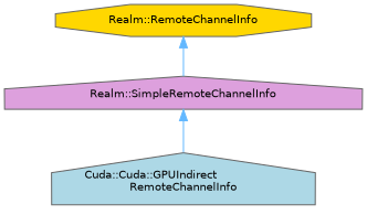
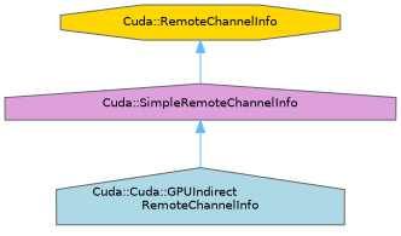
  digraph {
    node [color=gray40 fontname=Helvetica fontsize=10 shape=house style=filled]
    edge [color=steelblue1 dir=back fontname=Helvetica fontsize=10 labelfontname=Helvetica labelfontsize=10 style=solid]
    n1 [fillcolor=lightblue fontcolor=black height=0.2 label="Cuda::Cuda::GPUIndirect\lRemoteChannelInfo" width=0.4]
-   n2 [fillcolor=plum height=0.2 label="Realm::SimpleRemoteChannelInfo" width=0.4]
-   n3 [fillcolor=gold height=0.2 label="Realm::RemoteChannelInfo" shape=octagon width=0.4]
+   n2 [fillcolor=plum height=0.2 label="Cuda::SimpleRemoteChannelInfo" width=0.4]
+   n3 [fillcolor=gold height=0.2 label="Cuda::RemoteChannelInfo" shape=octagon width=0.4]
    n2 -> n1
    n3 -> n2
  }
